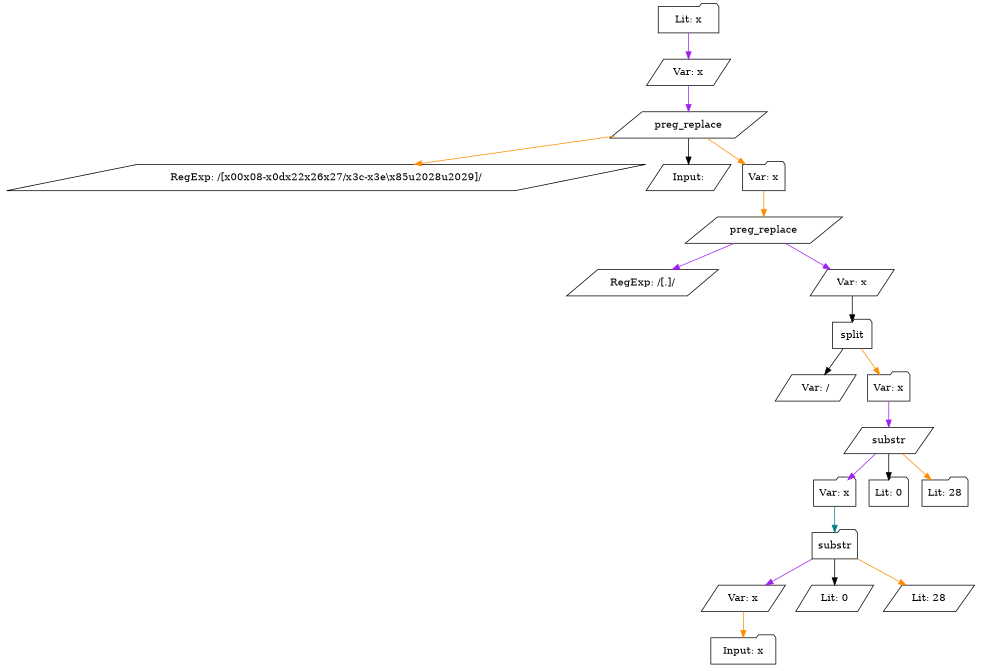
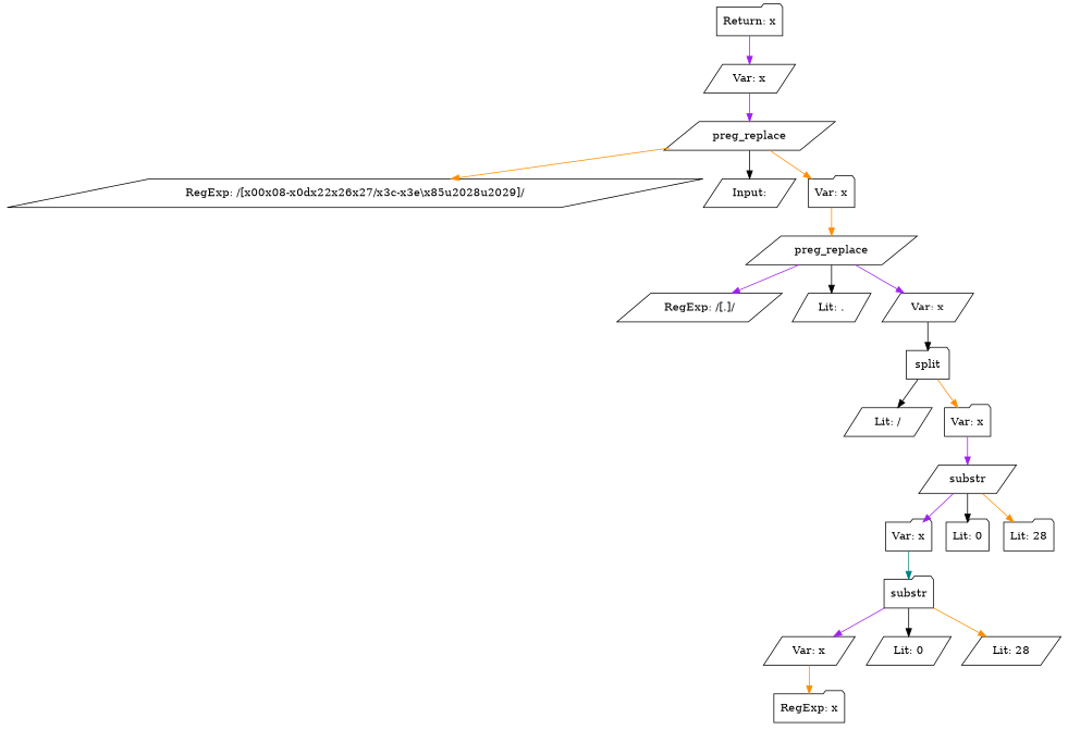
  digraph {
    node [shape=parallelogram]
    edge [color=purple]
-   n1 [label="Input: x" shape=folder]
+   n1 [label="RegExp: x" shape=folder]
    n2 [label=substr shape=folder]
    n3 [label="Var: x"]
    n4 [label="Lit: 0"]
    n5 [label="Lit: 28"]
    n6 [label=substr]
    n7 [label="Var: x" shape=folder]
    n8 [label="Lit: 0" shape=folder]
    n9 [label="Lit: 28" shape=folder]
    n10 [label=split shape=folder]
-   n11 [label="Var: /"]
+   n11 [label="Lit: /"]
    n12 [label="Var: x" shape=folder]
    n13 [label=preg_replace]
    n14 [label="RegExp: /[.]/"]
+   n15 [label="Lit: ."]
    n16 [label="Var: x"]
    n17 [label=preg_replace]
    n18 [label="RegExp: /[\x00\x08-\x0d\x22\x26\x27\/\x3c-\x3e\\\x85\u2028\u2029]/"]
    n19 [label="Input:"]
    n20 [label="Var: x" shape=folder]
    n21 [label="Var: x"]
-   n22 [label="Lit: x" shape=folder]
+   n22 [label="Return: x" shape=folder]
    n2 -> n3
    n2 -> n4 [color=black]
    n2 -> n5 [color=darkorange]
    n3 -> n1 [color=darkorange]
    n6 -> n7
    n6 -> n8 [color=black]
    n6 -> n9 [color=darkorange]
    n7 -> n2 [color=teal]
    n10 -> n11 [color=black]
    n10 -> n12 [color=darkorange]
    n12 -> n6
    n13 -> n14
+   n13 -> n15 [color=black]
    n13 -> n16
    n16 -> n10 [color=black]
    n17 -> n18 [color=darkorange]
    n17 -> n19 [color=black]
    n17 -> n20 [color=darkorange]
    n20 -> n13 [color=darkorange]
    n21 -> n17
    n22 -> n21
  }
